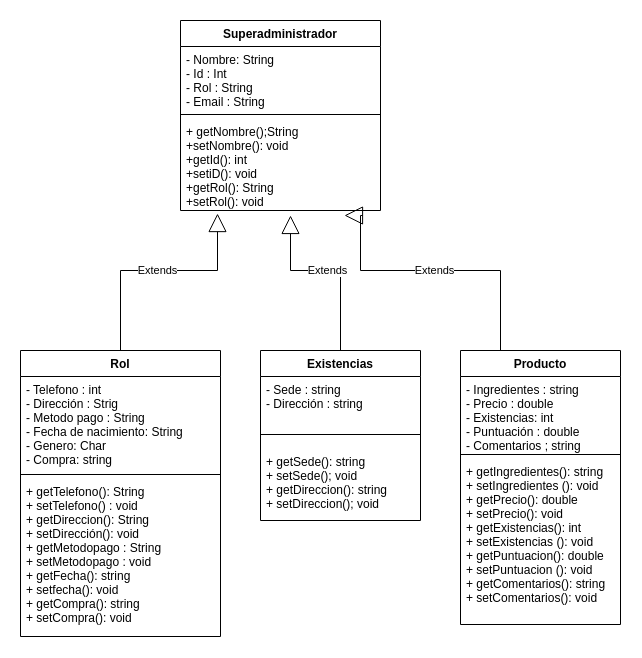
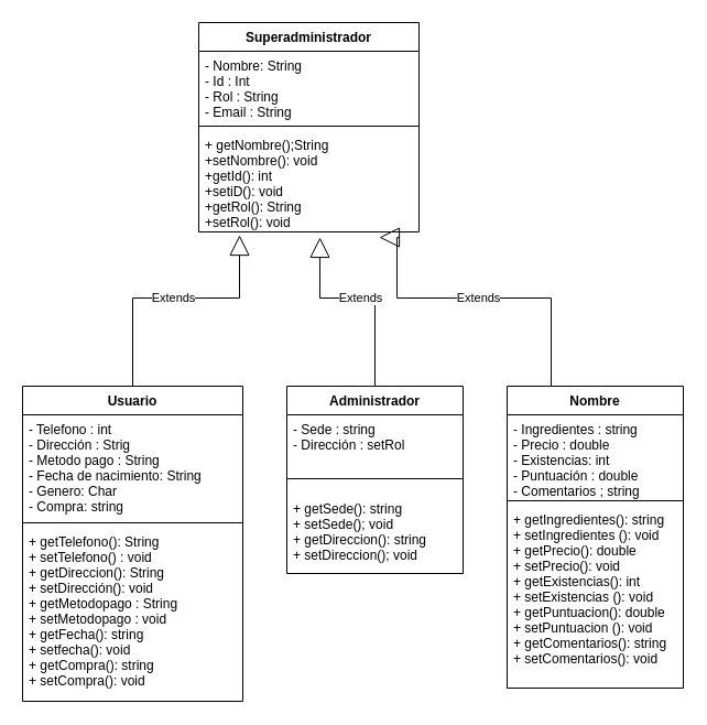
  <mxCell id="0" />
  <mxCell id="1" parent="0" />
  <mxCell id="2" value="Superadministrador" style="swimlane;fontStyle=1;align=center;verticalAlign=top;childLayout=stackLayout;horizontal=1;startSize=26;horizontalStack=0;resizeParent=1;resizeParentMax=0;resizeLast=0;collapsible=1;marginBottom=0;" vertex="1" parent="1"><mxGeometry x="180" y="20" width="200" height="190" as="geometry" /></mxCell>
  <mxCell id="3" value="- Nombre: String&#10;- Id : Int&#10;- Rol : String&#10;- Email : String" style="text;strokeColor=none;fillColor=none;align=left;verticalAlign=top;spacingLeft=4;spacingRight=4;overflow=hidden;rotatable=0;points=[[0,0.5],[1,0.5]];portConstraint=eastwest;" vertex="1" parent="2"><mxGeometry y="26" width="200" height="64" as="geometry" /></mxCell>
  <mxCell id="4" value="" style="line;strokeWidth=1;fillColor=none;align=left;verticalAlign=middle;spacingTop=-1;spacingLeft=3;spacingRight=3;rotatable=0;labelPosition=right;points=[];portConstraint=eastwest;" vertex="1" parent="2"><mxGeometry y="90" width="200" height="8" as="geometry" /></mxCell>
  <mxCell id="5" value="+ getNombre();String&#10;+setNombre(): void&#10;+getId(): int&#10;+setiD(): void&#10;+getRol(): String&#10;+setRol(): void&#10;&#10;" style="text;strokeColor=none;fillColor=none;align=left;verticalAlign=top;spacingLeft=4;spacingRight=4;overflow=hidden;rotatable=0;points=[[0,0.5],[1,0.5]];portConstraint=eastwest;" vertex="1" parent="2"><mxGeometry y="98" width="200" height="92" as="geometry" /></mxCell>
- <mxCell id="6" value="Rol" style="swimlane;fontStyle=1;align=center;verticalAlign=top;childLayout=stackLayout;horizontal=1;startSize=26;horizontalStack=0;resizeParent=1;resizeParentMax=0;resizeLast=0;collapsible=1;marginBottom=0;" vertex="1" parent="1"><mxGeometry x="20" y="350" width="200" height="286" as="geometry" /></mxCell>
+ <mxCell id="6" value="Usuario" style="swimlane;fontStyle=1;align=center;verticalAlign=top;childLayout=stackLayout;horizontal=1;startSize=26;horizontalStack=0;resizeParent=1;resizeParentMax=0;resizeLast=0;collapsible=1;marginBottom=0;" vertex="1" parent="1"><mxGeometry x="20" y="350" width="200" height="286" as="geometry" /></mxCell>
  <mxCell id="7" value="- Telefono : int&#10;- Dirección : Strig&#10;- Metodo pago : String&#10;- Fecha de nacimiento: String&#10;- Genero: Char&#10;- Compra: string " style="text;strokeColor=none;fillColor=none;align=left;verticalAlign=top;spacingLeft=4;spacingRight=4;overflow=hidden;rotatable=0;points=[[0,0.5],[1,0.5]];portConstraint=eastwest;" vertex="1" parent="6"><mxGeometry y="26" width="200" height="94" as="geometry" /></mxCell>
  <mxCell id="8" value="" style="line;strokeWidth=1;fillColor=none;align=left;verticalAlign=middle;spacingTop=-1;spacingLeft=3;spacingRight=3;rotatable=0;labelPosition=right;points=[];portConstraint=eastwest;" vertex="1" parent="6"><mxGeometry y="120" width="200" height="8" as="geometry" /></mxCell>
  <mxCell id="9" value="+ getTelefono(): String&#10;+ setTelefono() : void&#10;+ getDireccion(): String&#10;+ setDirección(): void&#10;+ getMetodopago : String&#10;+ setMetodopago : void&#10;+ getFecha(): string&#10;+ setfecha(): void&#10;+ getCompra(): string&#10;+ setCompra(): void&#10;" style="text;strokeColor=none;fillColor=none;align=left;verticalAlign=top;spacingLeft=4;spacingRight=4;overflow=hidden;rotatable=0;points=[[0,0.5],[1,0.5]];portConstraint=eastwest;" vertex="1" parent="6"><mxGeometry y="128" width="200" height="158" as="geometry" /></mxCell>
- <mxCell id="10" value="Existencias" style="swimlane;fontStyle=1;align=center;verticalAlign=top;childLayout=stackLayout;horizontal=1;startSize=26;horizontalStack=0;resizeParent=1;resizeParentMax=0;resizeLast=0;collapsible=1;marginBottom=0;" vertex="1" parent="1"><mxGeometry x="260" y="350" width="160" height="170" as="geometry" /></mxCell>
- <mxCell id="11" value="- Sede : string&#10;- Dirección : string" style="text;strokeColor=none;fillColor=none;align=left;verticalAlign=top;spacingLeft=4;spacingRight=4;overflow=hidden;rotatable=0;points=[[0,0.5],[1,0.5]];portConstraint=eastwest;" vertex="1" parent="10"><mxGeometry y="26" width="160" height="44" as="geometry" /></mxCell>
+ <mxCell id="10" value="Administrador" style="swimlane;fontStyle=1;align=center;verticalAlign=top;childLayout=stackLayout;horizontal=1;startSize=26;horizontalStack=0;resizeParent=1;resizeParentMax=0;resizeLast=0;collapsible=1;marginBottom=0;" vertex="1" parent="1"><mxGeometry x="260" y="350" width="160" height="170" as="geometry" /></mxCell>
+ <mxCell id="11" value="- Sede : string&#10;- Dirección : setRol" style="text;strokeColor=none;fillColor=none;align=left;verticalAlign=top;spacingLeft=4;spacingRight=4;overflow=hidden;rotatable=0;points=[[0,0.5],[1,0.5]];portConstraint=eastwest;" vertex="1" parent="10"><mxGeometry y="26" width="160" height="44" as="geometry" /></mxCell>
  <mxCell id="12" value="" style="line;strokeWidth=1;fillColor=none;align=left;verticalAlign=middle;spacingTop=-1;spacingLeft=3;spacingRight=3;rotatable=0;labelPosition=right;points=[];portConstraint=eastwest;" vertex="1" parent="10"><mxGeometry y="70" width="160" height="28" as="geometry" /></mxCell>
  <mxCell id="13" value="+ getSede(): string&#10;+ setSede(); void&#10;+ getDireccion(): string&#10;+ setDireccion(); void" style="text;strokeColor=none;fillColor=none;align=left;verticalAlign=top;spacingLeft=4;spacingRight=4;overflow=hidden;rotatable=0;points=[[0,0.5],[1,0.5]];portConstraint=eastwest;" vertex="1" parent="10"><mxGeometry y="98" width="160" height="72" as="geometry" /></mxCell>
- <mxCell id="14" value="Producto" style="swimlane;fontStyle=1;align=center;verticalAlign=top;childLayout=stackLayout;horizontal=1;startSize=26;horizontalStack=0;resizeParent=1;resizeParentMax=0;resizeLast=0;collapsible=1;marginBottom=0;" vertex="1" parent="1"><mxGeometry x="460" y="350" width="160" height="274" as="geometry" /></mxCell>
+ <mxCell id="14" value="Nombre" style="swimlane;fontStyle=1;align=center;verticalAlign=top;childLayout=stackLayout;horizontal=1;startSize=26;horizontalStack=0;resizeParent=1;resizeParentMax=0;resizeLast=0;collapsible=1;marginBottom=0;" vertex="1" parent="1"><mxGeometry x="460" y="350" width="160" height="274" as="geometry" /></mxCell>
  <mxCell id="15" value="- Ingredientes : string&#10;- Precio : double&#10;- Existencias: int&#10;- Puntuación : double&#10;- Comentarios ; string" style="text;strokeColor=none;fillColor=none;align=left;verticalAlign=top;spacingLeft=4;spacingRight=4;overflow=hidden;rotatable=0;points=[[0,0.5],[1,0.5]];portConstraint=eastwest;" vertex="1" parent="14"><mxGeometry y="26" width="160" height="74" as="geometry" /></mxCell>
  <mxCell id="16" value="" style="line;strokeWidth=1;fillColor=none;align=left;verticalAlign=middle;spacingTop=-1;spacingLeft=3;spacingRight=3;rotatable=0;labelPosition=right;points=[];portConstraint=eastwest;" vertex="1" parent="14"><mxGeometry y="100" width="160" height="8" as="geometry" /></mxCell>
  <mxCell id="17" value="+ getIngredientes(): string&#10;+ setIngredientes (): void&#10;+ getPrecio(): double&#10;+ setPrecio(): void&#10;+ getExistencias(): int&#10;+ setExistencias (): void&#10;+ getPuntuacion(): double&#10;+ setPuntuacion (): void&#10;+ getComentarios(): string&#10;+ setComentarios(): void&#10;" style="text;strokeColor=none;fillColor=none;align=left;verticalAlign=top;spacingLeft=4;spacingRight=4;overflow=hidden;rotatable=0;points=[[0,0.5],[1,0.5]];portConstraint=eastwest;" vertex="1" parent="14"><mxGeometry y="108" width="160" height="166" as="geometry" /></mxCell>
  <mxCell id="18" value="Extends" style="endArrow=block;endSize=16;endFill=0;html=1;rounded=0;exitX=0.5;exitY=0;exitDx=0;exitDy=0;entryX=0.185;entryY=1.033;entryDx=0;entryDy=0;entryPerimeter=0;edgeStyle=orthogonalEdgeStyle;" edge="1" parent="1" source="6" target="5"><mxGeometry width="160" relative="1" as="geometry"><mxPoint x="240" y="350" as="sourcePoint" /><mxPoint y="260" as="targetPoint" x="140" /><Array as="points"><mxPoint x="120" y="270" /><mxPoint x="217" y="270" /></Array></mxGeometry></mxCell>
  <mxCell id="19" value="Extends" style="endArrow=block;endSize=16;endFill=0;html=1;rounded=0;exitX=0.5;exitY=0;exitDx=0;exitDy=0;entryX=0.55;entryY=1.054;entryDx=0;entryDy=0;entryPerimeter=0;edgeStyle=orthogonalEdgeStyle;" edge="1" parent="1" target="5"><mxGeometry width="160" relative="1" as="geometry"><mxPoint x="340" y="350" as="sourcePoint" /><mxPoint x="437" y="213.036" as="targetPoint" /><Array as="points"><mxPoint x="340" y="270" /><mxPoint x="290" y="270" /></Array></mxGeometry></mxCell>
  <mxCell id="20" value="Extends" style="endArrow=block;endSize=16;endFill=0;html=1;rounded=0;exitX=0.5;exitY=0;exitDx=0;exitDy=0;entryX=0.82;entryY=1.054;entryDx=0;entryDy=0;entryPerimeter=0;edgeStyle=orthogonalEdgeStyle;" edge="1" parent="1" target="5"><mxGeometry width="160" relative="1" as="geometry"><mxPoint x="500" y="350" as="sourcePoint" /><mxPoint x="450" y="214.968" as="targetPoint" /><Array as="points"><mxPoint x="500" y="270" /><mxPoint x="360" y="270" /><mxPoint x="360" y="215" /></Array></mxGeometry></mxCell>
